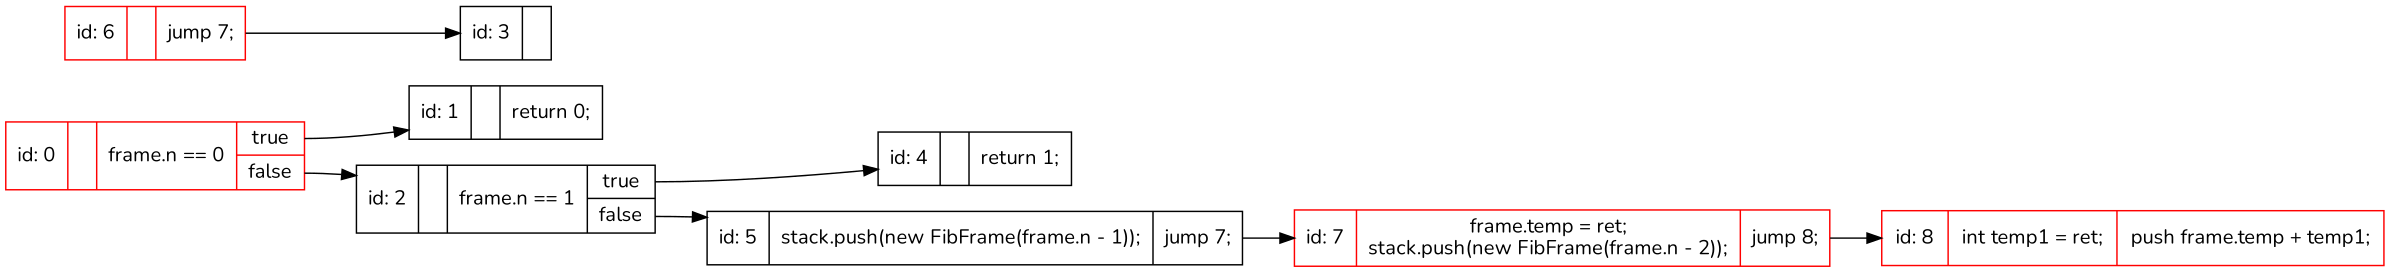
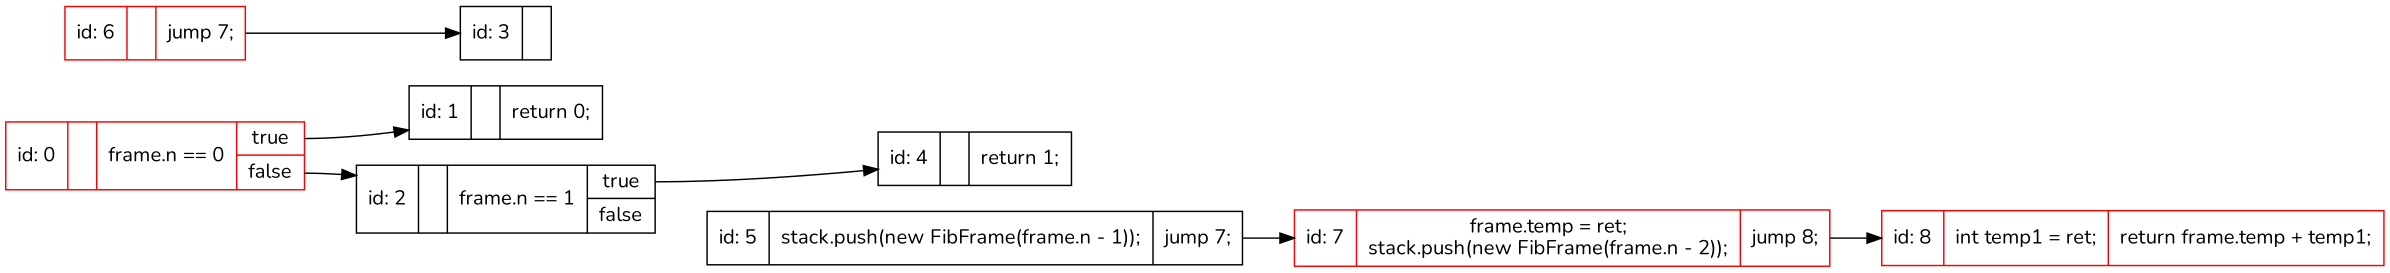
  digraph {
    fontname=Nunito
    rankdir=LR
    node [fontname=Nunito shape=record]
    edge [fontname=Nunito]
    n1 [color=red label="{id: 0||frame.n == 0|{<true>true|<false>false}}"]
    n2 [label="{id: 1||return 0;}"]
    n3 [label="{id: 2||frame.n == 1|{<true>true|<false>false}}"]
    n4 [label="{id: 4||return 1;}"]
    n5 [label="{id: 5|stack.push(new FibFrame(frame.n - 1));|jump 7;}"]
    n6 [color=red label="{id: 7|frame.temp = ret;\nstack.push(new FibFrame(frame.n - 2));|jump 8;}"]
-   n7 [color=red label="{id: 8|int temp1 = ret;|push frame.temp + temp1;}"]
+   n7 [color=red label="{id: 8|int temp1 = ret;|return frame.temp + temp1;}"]
    n8 [label="{id: 3|}"]
    n9 [color=red label="{id: 6||jump 7;}"]
    n1 -> n2 [tailport=true]
    n1 -> n3 [tailport=false]
    n3 -> n4 [tailport=true]
-   n3 -> n5 [tailport=false]
    n5 -> n6
    n6 -> n7
    n9 -> n8
  }
